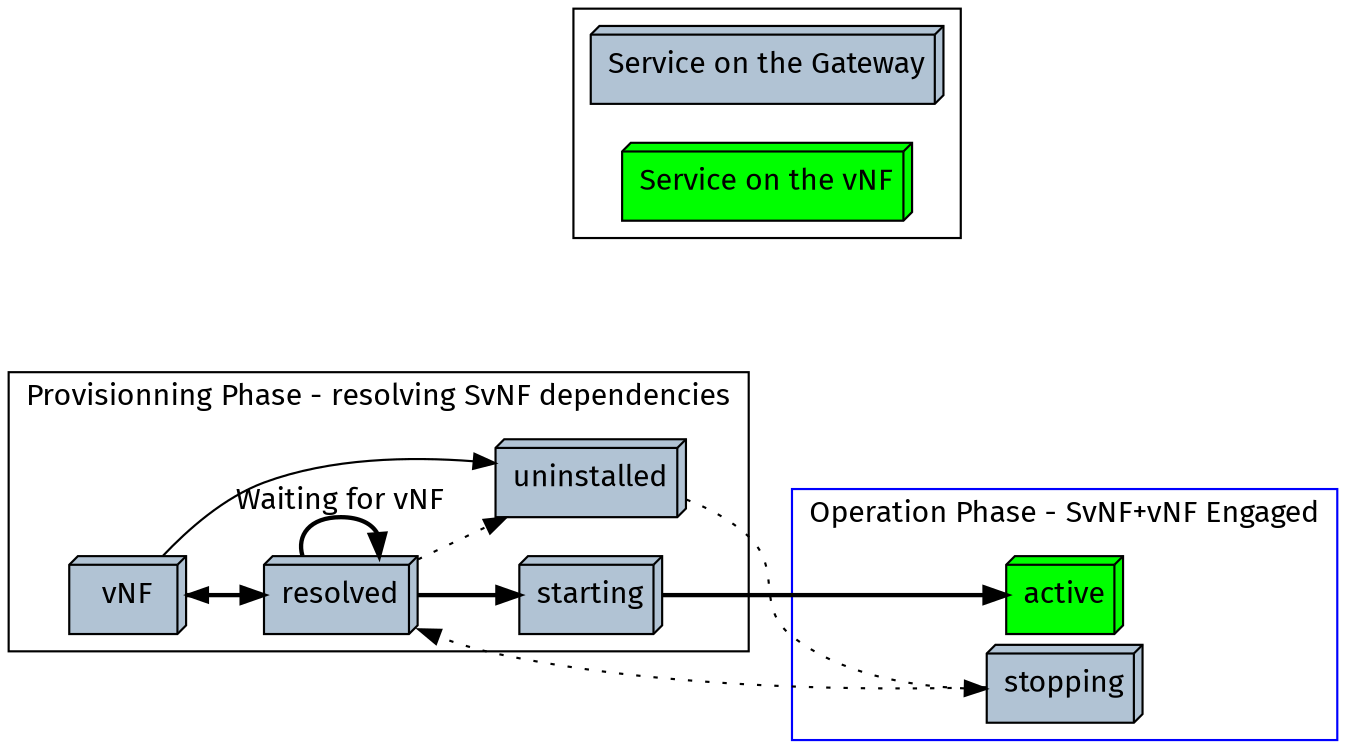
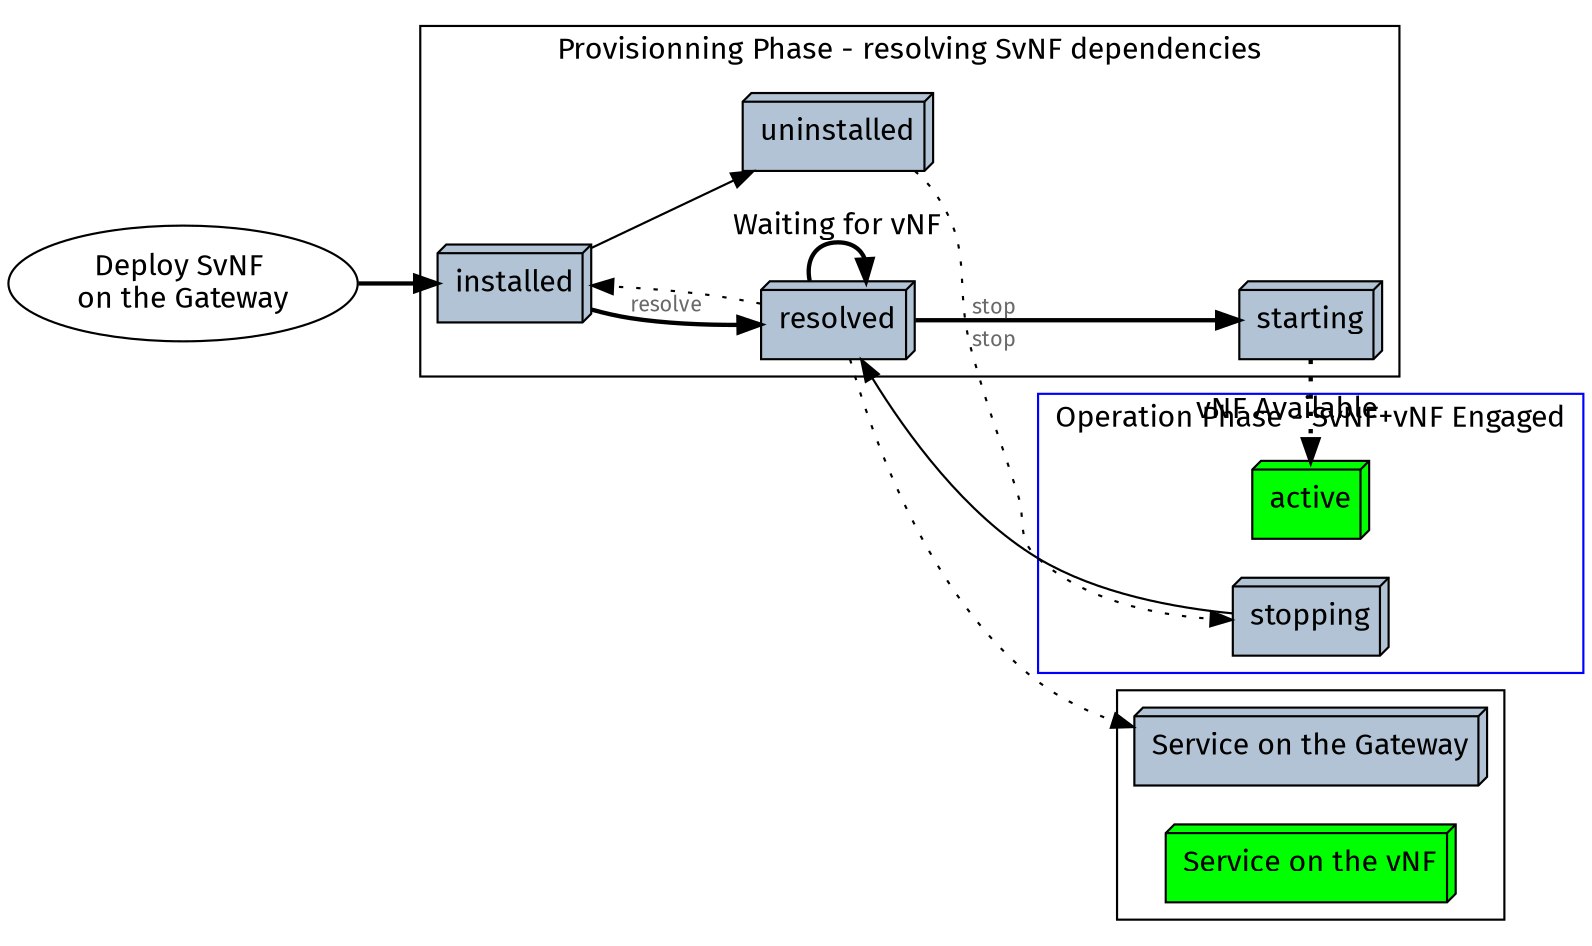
  digraph {
    fontname="Fira Sans"
    pack=true
    rankdir=LR
    splines=true
    node [fillcolor="#B1C3D4" fontname="Fira Sans" shape=box3d style=filled]
    edge [fontname="Fira Sans" constraint=true]
-   installed [label=vNF]
+   installed
    uninstalled
    resolved
    starting
    active [fillcolor=green weight=10]
    stopping [weight=5]
    n7 [label="Service on the Gateway"]
    n8 [fillcolor=green label="Service on the vNF" nodesep=0.05]
+   n9 [color=black label="Deploy SvNF \non the Gateway" shape=oval fillcolor="" style=""]
    subgraph cluster_1 {
      label="Provisionning Phase - resolving SvNF dependencies"
      installed
      uninstalled
      resolved
      starting
    }
    subgraph cluster_2 {
      color=blue
      label="Operation Phase - SvNF+vNF Engaged"
      rank=sink
      resolved
      starting
      active
      stopping
    }
    subgraph cluster_3 {
      n7
      n8
    }
    installed -> uninstalled [arrowhead=normal arrowtail=dot constraint=""]
    installed -> resolved [fontcolor=dimgray fontsize=10 label=resolve labeldistance=2 penwidth=2]
    uninstalled -> stopping [fontcolor=dimgray fontsize=10 label=stop style=dotted]
    resolved -> installed [style=dotted]
-   resolved -> uninstalled [style=dotted constraint=""]
+   resolved -> n7 [style=dotted constraint=""]
    resolved -> resolved [label="Waiting for vNF" penwidth=2 constraint=""]
    resolved -> starting [fontcolor=dimgray fontsize=10 label=stop penwidth=2 constraint=""]
-   starting -> active [fontcolor=black fontsize=14 label="vNF Available" penwidth=2]
-   stopping -> resolved [style=dotted]
+   starting -> active [fontcolor=black fontsize=14 label="vNF Available" penwidth=2 style=dotted]
+   stopping -> resolved [style=solid]
+   n9 -> installed [fontcolor=black penwidth=2]
  }
